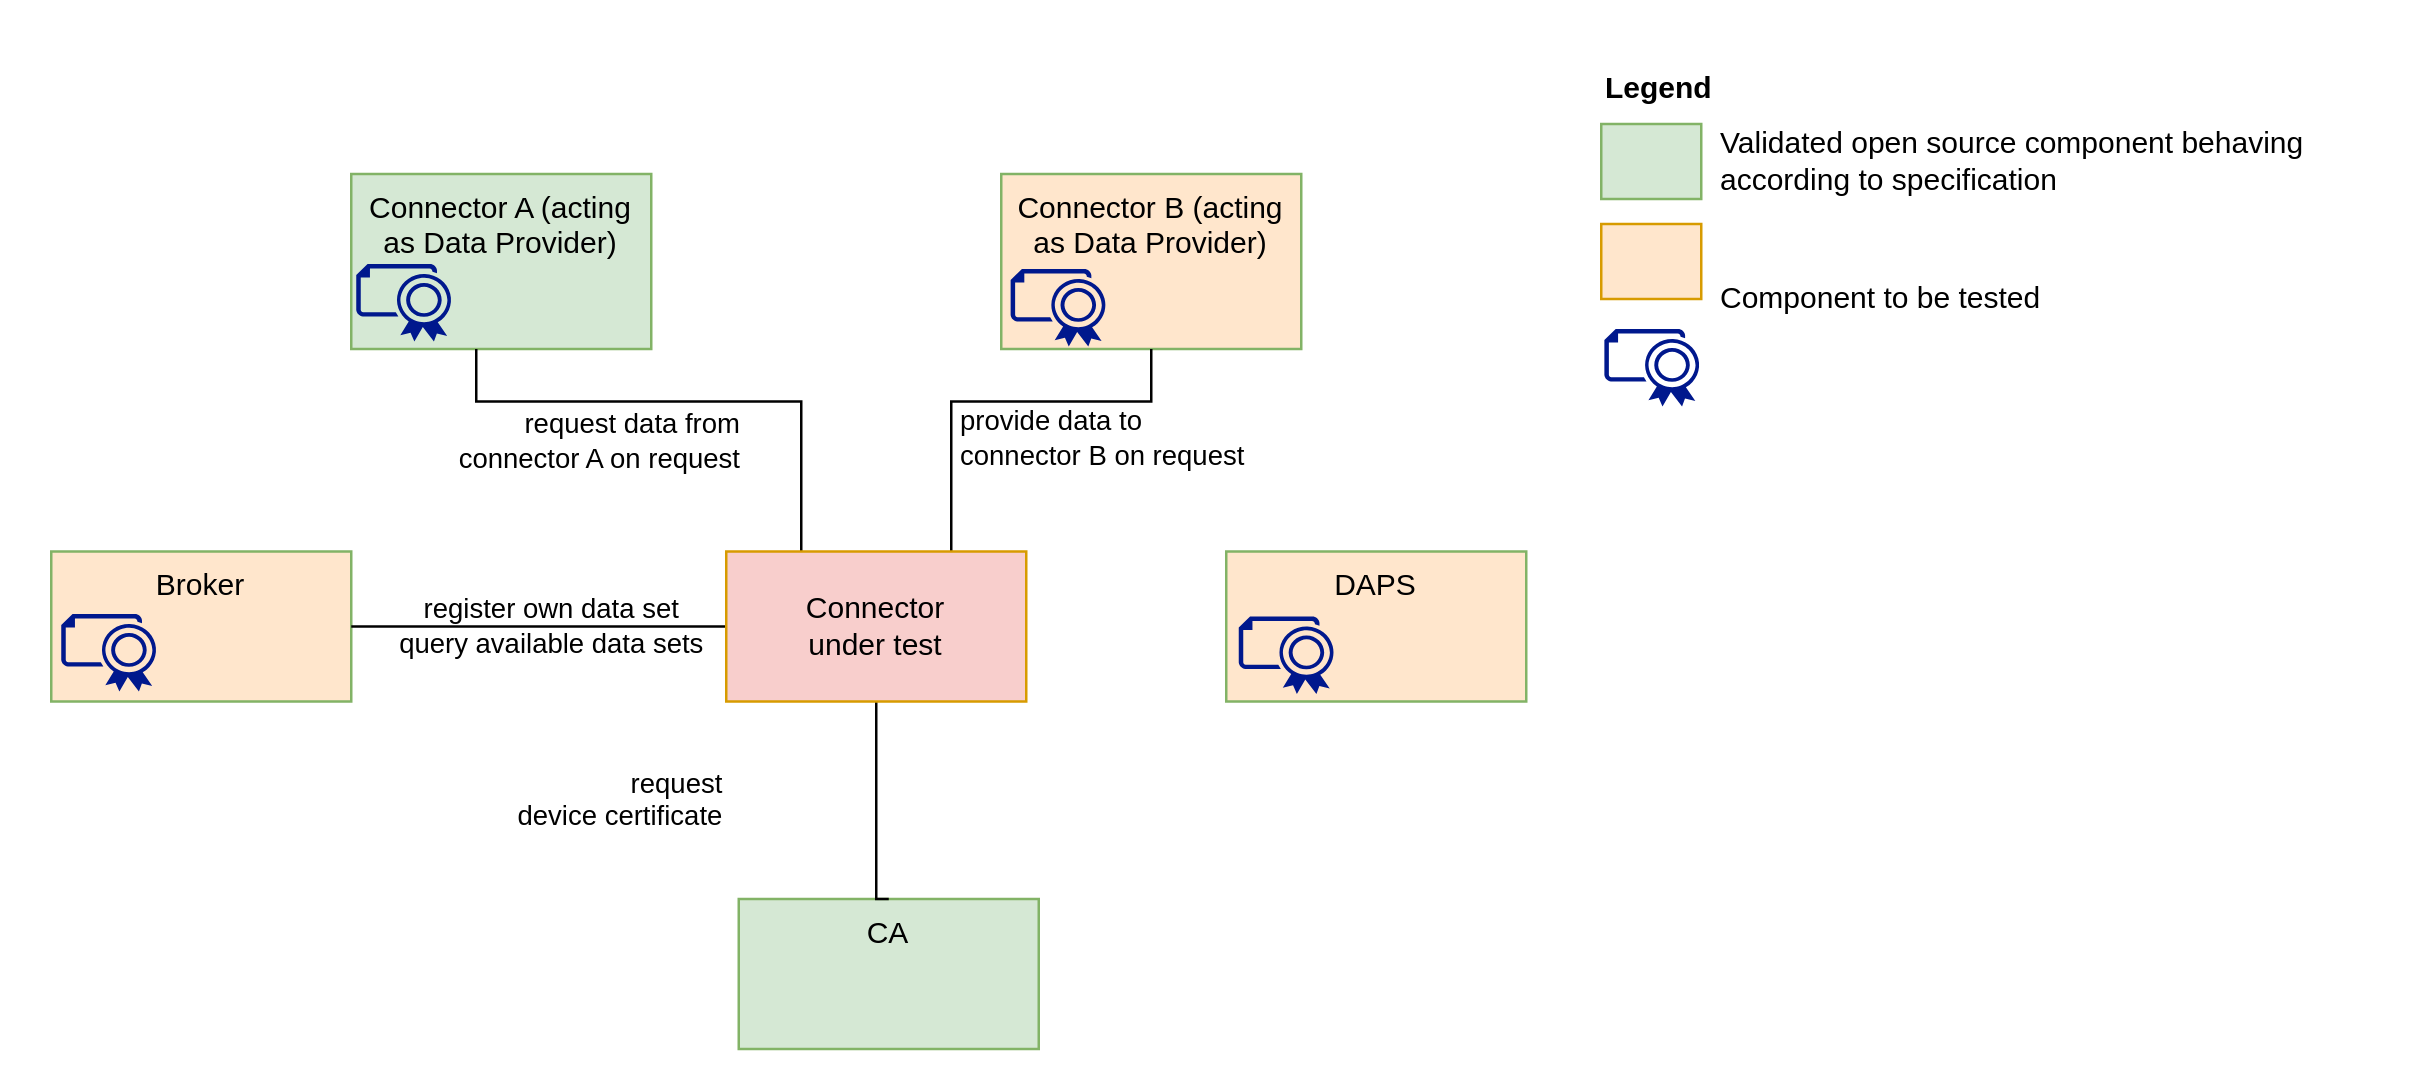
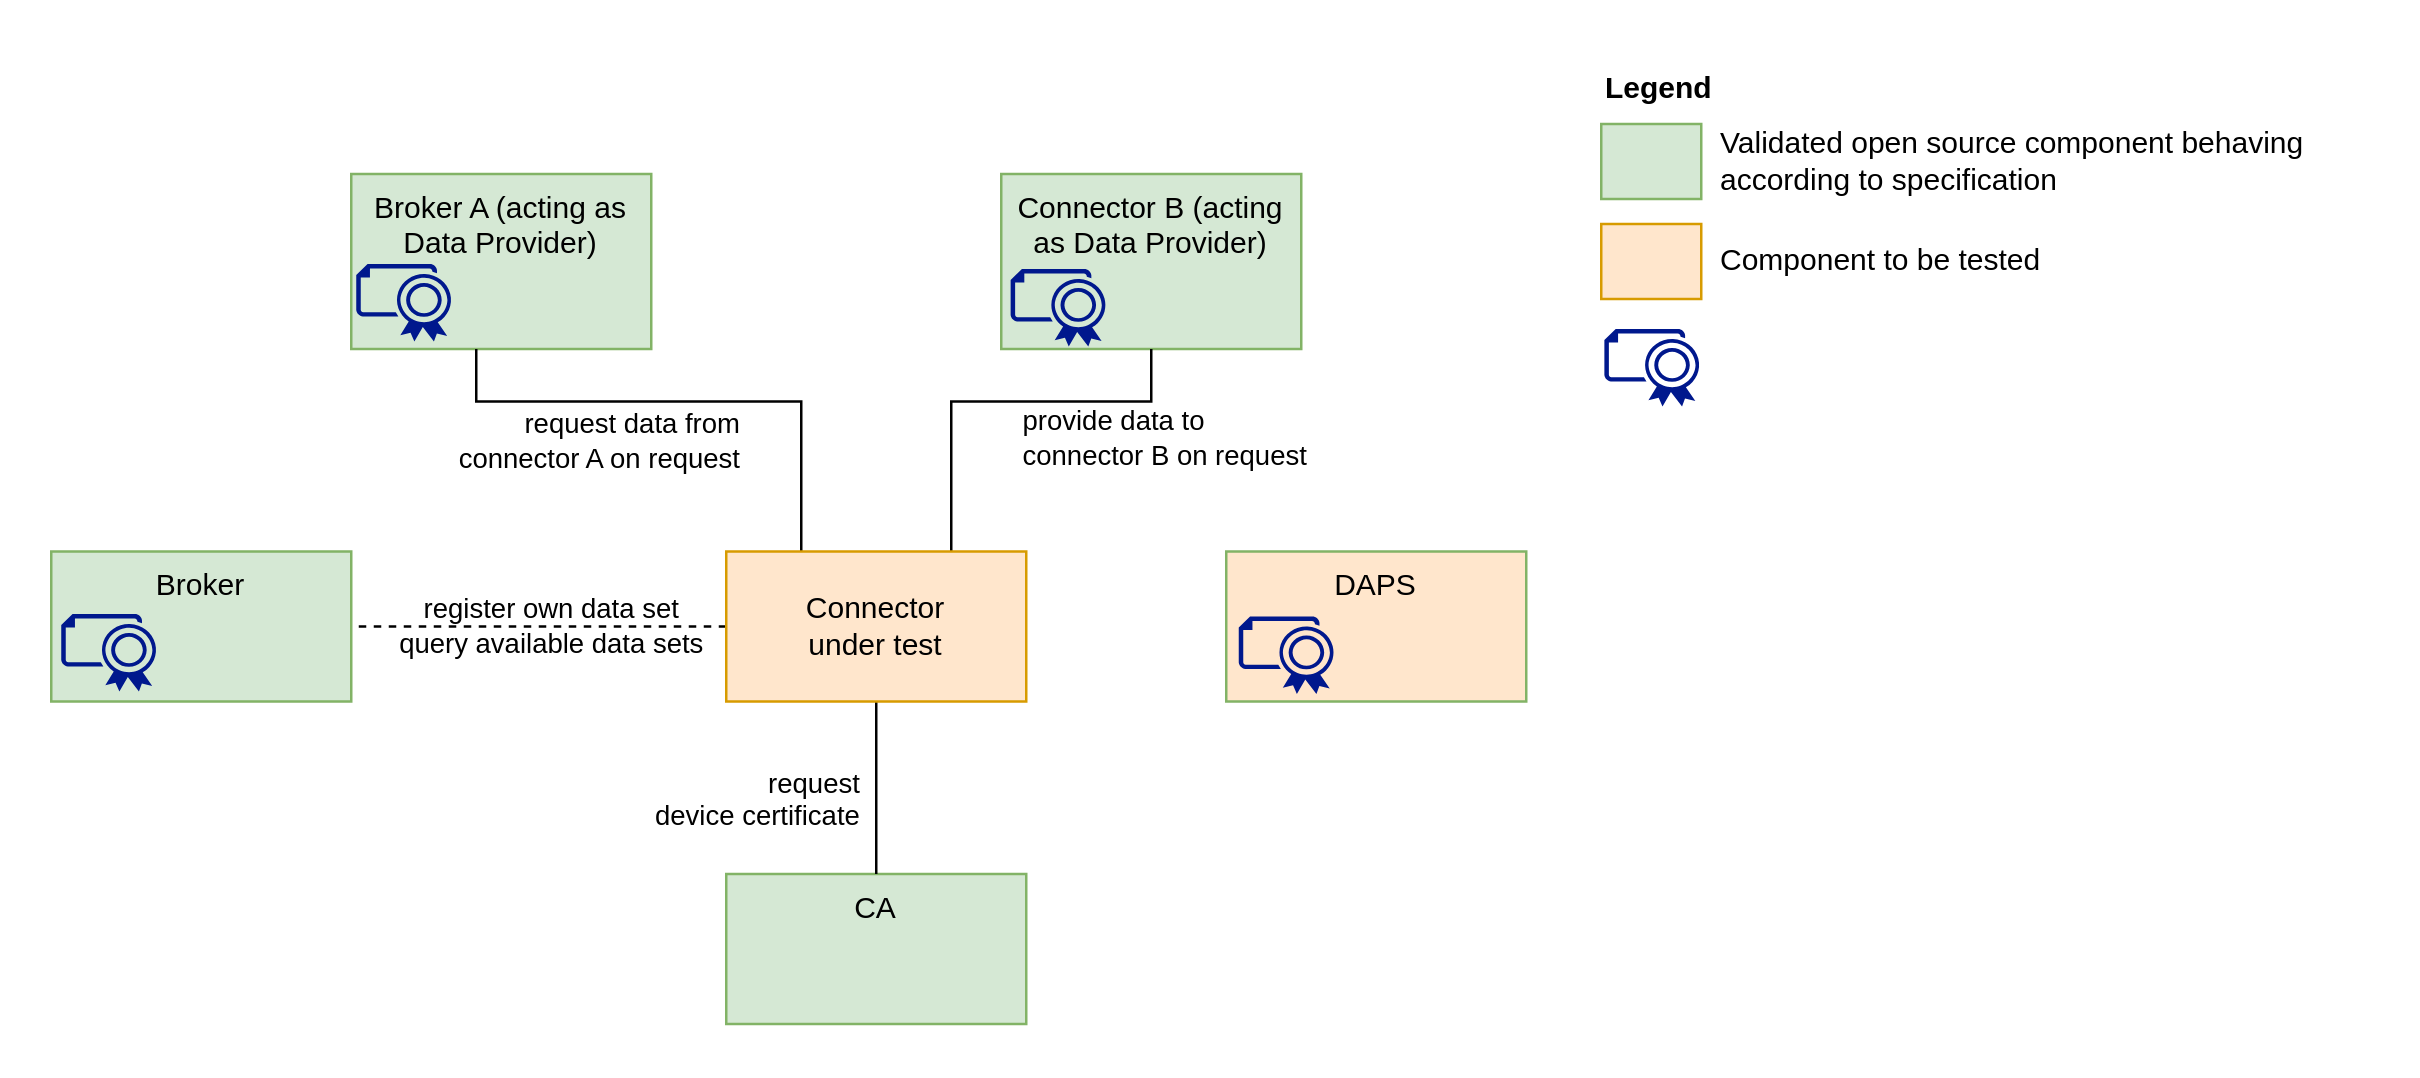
  <mxCell id="0" />
  <mxCell id="1" parent="0" />
- <mxCell id="2" value="Connector B (acting as Data Provider)" style="rounded=0;whiteSpace=wrap;html=1;fillColor=#ffe6cc;strokeColor=#82b366;verticalAlign=top;" parent="1" vertex="1"><mxGeometry x="400" y="69" width="120" height="70" as="geometry" /></mxCell>
- <mxCell id="3" value="CA" style="rounded=0;whiteSpace=wrap;html=1;fillColor=#d5e8d4;strokeColor=#82b366;verticalAlign=top;" parent="1" vertex="1"><mxGeometry x="295" y="359" width="120" height="60" as="geometry" /></mxCell>
+ <mxCell id="2" value="Connector B (acting as Data Provider)" style="rounded=0;whiteSpace=wrap;html=1;fillColor=#d5e8d4;strokeColor=#82b366;verticalAlign=top;" parent="1" vertex="1"><mxGeometry x="400" y="69" width="120" height="70" as="geometry" /></mxCell>
+ <mxCell id="3" value="CA" style="rounded=0;whiteSpace=wrap;html=1;fillColor=#d5e8d4;strokeColor=#82b366;verticalAlign=top;" parent="1" vertex="1"><mxGeometry x="290" y="349" width="120" height="60" as="geometry" /></mxCell>
  <mxCell id="4" value="DAPS" style="rounded=0;whiteSpace=wrap;html=1;fillColor=#ffe6cc;strokeColor=#82b366;verticalAlign=top;" parent="1" vertex="1"><mxGeometry x="490" y="220" width="120" height="60" as="geometry" /></mxCell>
- <mxCell id="5" value="Connector A (acting as Data Provider)" style="rounded=0;whiteSpace=wrap;html=1;fillColor=#d5e8d4;strokeColor=#82b366;verticalAlign=top;" parent="1" vertex="1"><mxGeometry x="140" y="69" width="120" height="70" as="geometry" /></mxCell>
- <mxCell id="6" value="Broker" style="rounded=0;whiteSpace=wrap;html=1;fillColor=#ffe6cc;strokeColor=#82b366;verticalAlign=top;" parent="1" vertex="1"><mxGeometry x="20" y="220" width="120" height="60" as="geometry" /></mxCell>
- <mxCell id="7" value="register own data set&lt;br&gt;query available data sets" style="edgeStyle=orthogonalEdgeStyle;rounded=0;orthogonalLoop=1;jettySize=auto;html=1;endArrow=none;endFill=0;align=center;verticalAlign=middle;labelBackgroundColor=none;" parent="1" source="11" target="6" edge="1"><mxGeometry x="-0.067" relative="1" as="geometry"><mxPoint as="offset" /></mxGeometry></mxCell>
+ <mxCell id="5" value="Broker A (acting as Data Provider)" style="rounded=0;whiteSpace=wrap;html=1;fillColor=#d5e8d4;strokeColor=#82b366;verticalAlign=top;" parent="1" vertex="1"><mxGeometry x="140" y="69" width="120" height="70" as="geometry" /></mxCell>
+ <mxCell id="6" value="Broker" style="rounded=0;whiteSpace=wrap;html=1;fillColor=#d5e8d4;strokeColor=#82b366;verticalAlign=top;" parent="1" vertex="1"><mxGeometry x="20" y="220" width="120" height="60" as="geometry" /></mxCell>
+ <mxCell id="7" value="register own data set&lt;br&gt;query available data sets" style="edgeStyle=orthogonalEdgeStyle;rounded=0;orthogonalLoop=1;jettySize=auto;html=1;endArrow=none;endFill=0;align=center;verticalAlign=middle;labelBackgroundColor=none;dashed=1;" parent="1" source="11" target="6" edge="1"><mxGeometry x="-0.067" relative="1" as="geometry"><mxPoint as="offset" /></mxGeometry></mxCell>
  <mxCell id="8" value="" style="edgeStyle=orthogonalEdgeStyle;rounded=0;orthogonalLoop=1;jettySize=auto;html=1;entryX=0.5;entryY=1;entryDx=0;entryDy=0;endArrow=none;endFill=0;align=left;exitX=0.75;exitY=0;exitDx=0;exitDy=0;" parent="1" source="11" edge="1"><mxGeometry x="-0.581" y="-10" relative="1" as="geometry"><Array as="points"><mxPoint x="380" y="160" /><mxPoint x="460" y="160" /></Array><mxPoint as="offset" /><mxPoint x="460" y="139" as="targetPoint" /></mxGeometry></mxCell>
  <mxCell id="9" style="edgeStyle=orthogonalEdgeStyle;rounded=0;orthogonalLoop=1;jettySize=auto;html=1;endArrow=none;endFill=0;align=center;exitX=0.25;exitY=0;exitDx=0;exitDy=0;" parent="1" source="11" target="5" edge="1"><mxGeometry relative="1" as="geometry"><Array as="points"><mxPoint x="320" y="160" /><mxPoint x="190" y="160" /></Array></mxGeometry></mxCell>
  <mxCell id="10" value="" style="edgeStyle=orthogonalEdgeStyle;rounded=0;orthogonalLoop=1;jettySize=auto;html=1;entryX=0.5;entryY=0;entryDx=0;entryDy=0;endArrow=none;endFill=0;align=right;exitX=0.5;exitY=1;exitDx=0;exitDy=0;" parent="1" source="11" target="3" edge="1"><mxGeometry x="-0.658" y="-10" relative="1" as="geometry"><Array as="points"><mxPoint x="350" y="340" /><mxPoint x="350" y="340" /></Array><mxPoint as="offset" /></mxGeometry></mxCell>
- <mxCell id="11" value="Connector&lt;br&gt;under test" style="rounded=0;whiteSpace=wrap;html=1;fillColor=#f8cecc;strokeColor=#d79b00;" parent="1" vertex="1"><mxGeometry x="290" y="220" width="120" height="60" as="geometry" /></mxCell>
+ <mxCell id="11" value="Connector&lt;br&gt;under test" style="rounded=0;whiteSpace=wrap;html=1;fillColor=#ffe6cc;strokeColor=#d79b00;" parent="1" vertex="1"><mxGeometry x="290" y="220" width="120" height="60" as="geometry" /></mxCell>
  <mxCell id="12" value="" style="rounded=0;whiteSpace=wrap;html=1;fillColor=#d5e8d4;strokeColor=#82b366;" parent="1" vertex="1"><mxGeometry x="640" y="49" width="40" height="30" as="geometry" /></mxCell>
  <mxCell id="13" value="Validated open source component behaving according to specification" style="text;html=1;strokeColor=none;fillColor=none;align=left;verticalAlign=middle;whiteSpace=wrap;rounded=0;" parent="1" vertex="1"><mxGeometry x="686" y="49" width="260" height="30" as="geometry" /></mxCell>
  <mxCell id="14" value="" style="rounded=0;whiteSpace=wrap;html=1;fillColor=#ffe6cc;strokeColor=#d79b00;" parent="1" vertex="1"><mxGeometry x="640" y="89" width="40" height="30" as="geometry" /></mxCell>
- <mxCell id="15" value="Component to be tested" style="text;html=1;strokeColor=none;fillColor=none;align=left;verticalAlign=middle;whiteSpace=wrap;rounded=0;" parent="1" vertex="1"><mxGeometry x="686" y="104" width="260" height="30" as="geometry" /></mxCell>
+ <mxCell id="15" value="Component to be tested" style="text;html=1;strokeColor=none;fillColor=none;align=left;verticalAlign=middle;whiteSpace=wrap;rounded=0;" parent="1" vertex="1"><mxGeometry x="686" y="89" width="260" height="30" as="geometry" /></mxCell>
  <mxCell id="16" value="&lt;b&gt;Legend&lt;/b&gt;" style="text;html=1;strokeColor=none;fillColor=none;align=left;verticalAlign=middle;whiteSpace=wrap;rounded=0;" parent="1" vertex="1"><mxGeometry x="640" y="20" width="260" height="30" as="geometry" /></mxCell>
  <mxCell id="17" value="" style="aspect=fixed;pointerEvents=1;shadow=0;dashed=0;html=1;strokeColor=none;labelPosition=center;verticalLabelPosition=bottom;verticalAlign=top;align=center;fillColor=#00188D;shape=mxgraph.azure.certificate" parent="1" vertex="1"><mxGeometry x="142" y="105" width="38.75" height="31" as="geometry" /></mxCell>
  <mxCell id="18" value="" style="aspect=fixed;pointerEvents=1;shadow=0;dashed=0;html=1;strokeColor=none;labelPosition=center;verticalLabelPosition=bottom;verticalAlign=top;align=center;fillColor=#00188D;shape=mxgraph.azure.certificate" parent="1" vertex="1"><mxGeometry x="403.75" y="107" width="38.75" height="31" as="geometry" /></mxCell>
  <mxCell id="19" value="" style="aspect=fixed;pointerEvents=1;shadow=0;dashed=0;html=1;strokeColor=none;labelPosition=center;verticalLabelPosition=bottom;verticalAlign=top;align=center;fillColor=#00188D;shape=mxgraph.azure.certificate" parent="1" vertex="1"><mxGeometry x="24" y="245" width="38.75" height="31" as="geometry" /></mxCell>
  <mxCell id="20" value="" style="aspect=fixed;pointerEvents=1;shadow=0;dashed=0;html=1;strokeColor=none;labelPosition=center;verticalLabelPosition=bottom;verticalAlign=top;align=center;fillColor=#00188D;shape=mxgraph.azure.certificate" parent="1" vertex="1"><mxGeometry x="641.25" y="131" width="38.75" height="31" as="geometry" /></mxCell>
  <mxCell id="21" value="" style="aspect=fixed;pointerEvents=1;shadow=0;dashed=0;html=1;strokeColor=none;labelPosition=center;verticalLabelPosition=bottom;verticalAlign=top;align=center;fillColor=#00188D;shape=mxgraph.azure.certificate" parent="1" vertex="1"><mxGeometry x="495" y="246" width="38.75" height="31" as="geometry" /></mxCell>
  <mxCell id="22" value="&lt;span style=&quot;color: rgb(0, 0, 0); font-family: helvetica; font-size: 11px; font-style: normal; font-weight: 400; letter-spacing: normal; text-indent: 0px; text-transform: none; word-spacing: 0px; background-color: rgb(255, 255, 255); display: inline; float: none;&quot;&gt;request data from&lt;/span&gt;&lt;br style=&quot;color: rgb(0, 0, 0); font-family: helvetica; font-size: 11px; font-style: normal; font-weight: 400; letter-spacing: normal; text-indent: 0px; text-transform: none; word-spacing: 0px;&quot;&gt;&lt;span style=&quot;color: rgb(0, 0, 0); font-family: helvetica; font-size: 11px; font-style: normal; font-weight: 400; letter-spacing: normal; text-indent: 0px; text-transform: none; word-spacing: 0px; background-color: rgb(255, 255, 255); display: inline; float: none;&quot;&gt;connector A on request&lt;/span&gt;" style="text;whiteSpace=wrap;html=1;align=right;" parent="1" vertex="1"><mxGeometry x="157.75" y="155" width="140" height="40" as="geometry" /></mxCell>
- <mxCell id="23" value="&lt;meta charset=&quot;utf-8&quot;&gt;&lt;span style=&quot;color: rgb(0, 0, 0); font-family: helvetica; font-size: 11px; font-style: normal; font-weight: 400; letter-spacing: normal; text-align: left; text-indent: 0px; text-transform: none; word-spacing: 0px; background-color: rgb(255, 255, 255); display: inline; float: none;&quot;&gt;provide data to&lt;/span&gt;&lt;br style=&quot;color: rgb(0, 0, 0); font-family: helvetica; font-size: 11px; font-style: normal; font-weight: 400; letter-spacing: normal; text-align: left; text-indent: 0px; text-transform: none; word-spacing: 0px;&quot;&gt;&lt;span style=&quot;color: rgb(0, 0, 0); font-family: helvetica; font-size: 11px; font-style: normal; font-weight: 400; letter-spacing: normal; text-align: left; text-indent: 0px; text-transform: none; word-spacing: 0px; background-color: rgb(255, 255, 255); display: inline; float: none;&quot;&gt;connector B on request&lt;/span&gt;" style="text;whiteSpace=wrap;html=1;" parent="1" vertex="1"><mxGeometry x="382" y="154" width="140" height="40" as="geometry" /></mxCell>
- <mxCell id="24" value="&lt;meta charset=&quot;utf-8&quot;&gt;&lt;div style=&quot;color: rgb(0, 0, 0); font-family: helvetica; font-size: 11px; font-style: normal; font-weight: 400; letter-spacing: normal; text-align: right; text-indent: 0px; text-transform: none; word-spacing: 0px;&quot;&gt;request&lt;/div&gt;&lt;div style=&quot;color: rgb(0, 0, 0); font-family: helvetica; font-size: 11px; font-style: normal; font-weight: 400; letter-spacing: normal; text-align: right; text-indent: 0px; text-transform: none; word-spacing: 0px;&quot;&gt;device&amp;nbsp;certificate&lt;/div&gt;" style="text;whiteSpace=wrap;html=1;" parent="1" vertex="1"><mxGeometry x="205" y="300" width="110" height="40" as="geometry" /></mxCell>
+ <mxCell id="23" value="&lt;meta charset=&quot;utf-8&quot;&gt;&lt;span style=&quot;color: rgb(0, 0, 0); font-family: helvetica; font-size: 11px; font-style: normal; font-weight: 400; letter-spacing: normal; text-align: left; text-indent: 0px; text-transform: none; word-spacing: 0px; background-color: rgb(255, 255, 255); display: inline; float: none;&quot;&gt;provide data to&lt;/span&gt;&lt;br style=&quot;color: rgb(0, 0, 0); font-family: helvetica; font-size: 11px; font-style: normal; font-weight: 400; letter-spacing: normal; text-align: left; text-indent: 0px; text-transform: none; word-spacing: 0px;&quot;&gt;&lt;span style=&quot;color: rgb(0, 0, 0); font-family: helvetica; font-size: 11px; font-style: normal; font-weight: 400; letter-spacing: normal; text-align: left; text-indent: 0px; text-transform: none; word-spacing: 0px; background-color: rgb(255, 255, 255); display: inline; float: none;&quot;&gt;connector B on request&lt;/span&gt;" style="text;whiteSpace=wrap;html=1;" parent="1" vertex="1"><mxGeometry x="407" y="154" width="140" height="40" as="geometry" /></mxCell>
+ <mxCell id="24" value="&lt;meta charset=&quot;utf-8&quot;&gt;&lt;div style=&quot;color: rgb(0, 0, 0); font-family: helvetica; font-size: 11px; font-style: normal; font-weight: 400; letter-spacing: normal; text-align: right; text-indent: 0px; text-transform: none; word-spacing: 0px;&quot;&gt;request&lt;/div&gt;&lt;div style=&quot;color: rgb(0, 0, 0); font-family: helvetica; font-size: 11px; font-style: normal; font-weight: 400; letter-spacing: normal; text-align: right; text-indent: 0px; text-transform: none; word-spacing: 0px;&quot;&gt;device&amp;nbsp;certificate&lt;/div&gt;" style="text;whiteSpace=wrap;html=1;" parent="1" vertex="1"><mxGeometry x="260" y="300" width="110" height="40" as="geometry" /></mxCell>
